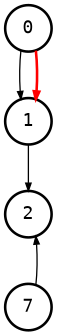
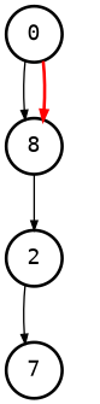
  digraph {
    node [fixedsize=true fontname=monospace shape=circle style=bold]
    edge [arrowsize=0.6 fontname=monospace fontsize=9]
    0 [width=0.5]
-   1 [width=0.5]
+   1 [width=0.5 label=8]
    2 [width=0.5]
    n4 [label=7 width=0.5]
    0 -> 1
    0 -> 1 [color=red style=bold]
    1 -> 2
    n4 -> 0 [style=invis]
-   n4 -> 2
+   2 -> n4
  }
